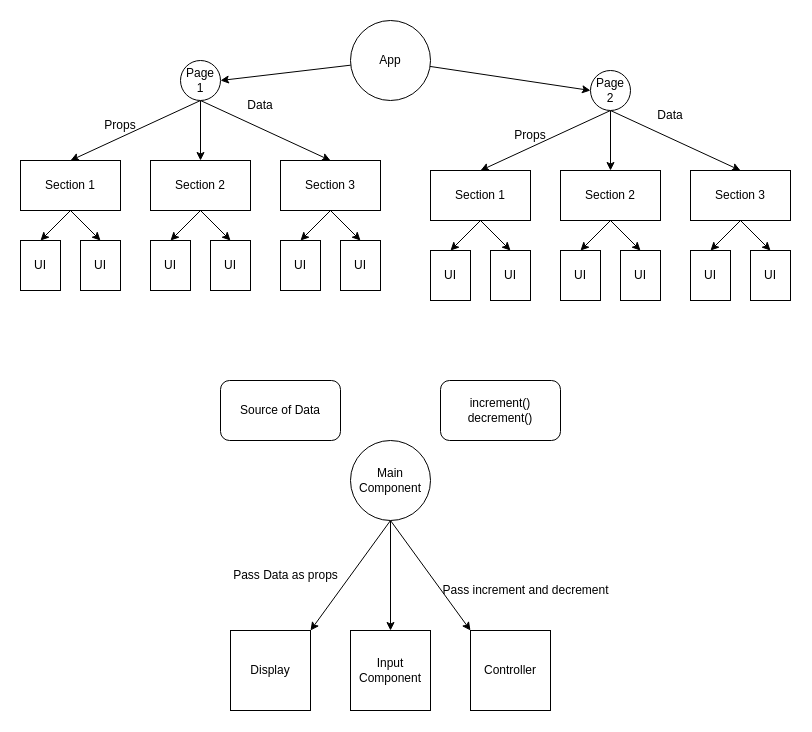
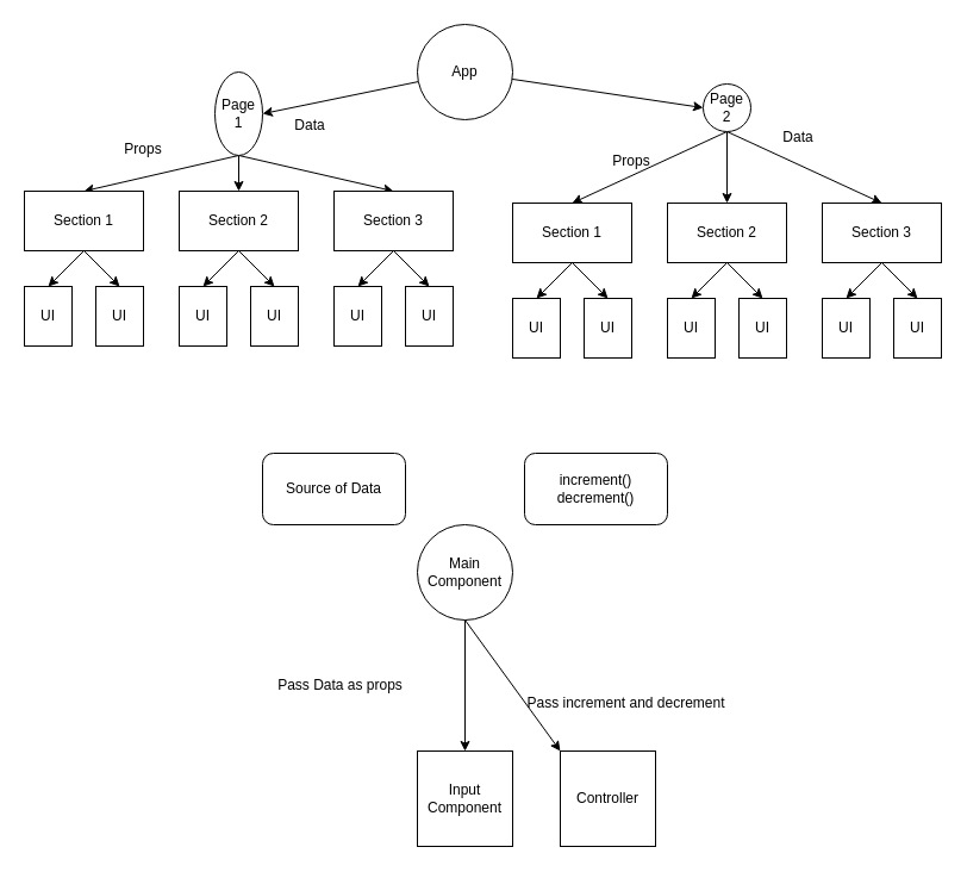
  <mxCell id="0" />
  <mxCell id="1" parent="0" />
  <mxCell id="2" style="edgeStyle=none;html=1;exitX=0.5;exitY=1;exitDx=0;exitDy=0;entryX=0.5;entryY=0;entryDx=0;entryDy=0;" parent="1" source="5" target="11" edge="1"><mxGeometry relative="1" as="geometry" /></mxCell>
  <mxCell id="3" style="edgeStyle=none;html=1;exitX=0.5;exitY=1;exitDx=0;exitDy=0;entryX=0.5;entryY=0;entryDx=0;entryDy=0;" parent="1" source="5" target="8" edge="1"><mxGeometry relative="1" as="geometry" /></mxCell>
  <mxCell id="4" style="edgeStyle=none;html=1;exitX=0.5;exitY=1;exitDx=0;exitDy=0;entryX=0.5;entryY=0;entryDx=0;entryDy=0;" parent="1" source="5" target="14" edge="1"><mxGeometry relative="1" as="geometry" /></mxCell>
- <mxCell id="5" value="Page 1" style="ellipse;whiteSpace=wrap;html=1;aspect=fixed;" parent="1" vertex="1"><mxGeometry x="180" y="60" width="40" height="40" as="geometry" /></mxCell>
+ <mxCell id="5" value="Page 1" style="ellipse;whiteSpace=wrap;html=1;aspect=fixed;" parent="1" vertex="1"><mxGeometry x="180" y="60" width="40" height="70" as="geometry" /></mxCell>
  <mxCell id="6" style="edgeStyle=none;html=1;exitX=0.5;exitY=1;exitDx=0;exitDy=0;entryX=0.5;entryY=0;entryDx=0;entryDy=0;" parent="1" source="8" target="15" edge="1"><mxGeometry relative="1" as="geometry" /></mxCell>
  <mxCell id="7" style="edgeStyle=none;html=1;exitX=0.5;exitY=1;exitDx=0;exitDy=0;entryX=0.5;entryY=0;entryDx=0;entryDy=0;" parent="1" source="8" target="16" edge="1"><mxGeometry relative="1" as="geometry" /></mxCell>
  <mxCell id="8" value="Section 1" style="rounded=0;whiteSpace=wrap;html=1;" parent="1" vertex="1"><mxGeometry x="20" y="160" width="100" height="50" as="geometry" /></mxCell>
  <mxCell id="9" style="edgeStyle=none;html=1;exitX=0.5;exitY=1;exitDx=0;exitDy=0;entryX=0.5;entryY=0;entryDx=0;entryDy=0;" parent="1" source="11" target="18" edge="1"><mxGeometry relative="1" as="geometry" /></mxCell>
  <mxCell id="10" style="edgeStyle=none;html=1;exitX=0.5;exitY=1;exitDx=0;exitDy=0;entryX=0.5;entryY=0;entryDx=0;entryDy=0;" parent="1" source="11" target="17" edge="1"><mxGeometry relative="1" as="geometry" /></mxCell>
  <mxCell id="11" value="Section 2" style="rounded=0;whiteSpace=wrap;html=1;" parent="1" vertex="1"><mxGeometry x="150" y="160" width="100" height="50" as="geometry" /></mxCell>
  <mxCell id="12" style="edgeStyle=none;html=1;exitX=0.5;exitY=1;exitDx=0;exitDy=0;entryX=0.5;entryY=0;entryDx=0;entryDy=0;" parent="1" source="14" target="19" edge="1"><mxGeometry relative="1" as="geometry" /></mxCell>
  <mxCell id="13" style="edgeStyle=none;html=1;exitX=0.5;exitY=1;exitDx=0;exitDy=0;entryX=0.5;entryY=0;entryDx=0;entryDy=0;" parent="1" source="14" target="20" edge="1"><mxGeometry relative="1" as="geometry" /></mxCell>
  <mxCell id="14" value="Section 3" style="rounded=0;whiteSpace=wrap;html=1;" parent="1" vertex="1"><mxGeometry x="280" y="160" width="100" height="50" as="geometry" /></mxCell>
  <mxCell id="15" value="UI" style="rounded=0;whiteSpace=wrap;html=1;" parent="1" vertex="1"><mxGeometry x="20" y="240" width="40" height="50" as="geometry" /></mxCell>
  <mxCell id="16" value="UI" style="rounded=0;whiteSpace=wrap;html=1;" parent="1" vertex="1"><mxGeometry x="80" y="240" width="40" height="50" as="geometry" /></mxCell>
  <mxCell id="17" value="UI" style="rounded=0;whiteSpace=wrap;html=1;" parent="1" vertex="1"><mxGeometry x="150" y="240" width="40" height="50" as="geometry" /></mxCell>
  <mxCell id="18" value="UI" style="rounded=0;whiteSpace=wrap;html=1;" parent="1" vertex="1"><mxGeometry x="210" y="240" width="40" height="50" as="geometry" /></mxCell>
  <mxCell id="19" value="UI" style="rounded=0;whiteSpace=wrap;html=1;" parent="1" vertex="1"><mxGeometry x="280" y="240" width="40" height="50" as="geometry" /></mxCell>
  <mxCell id="20" value="UI" style="rounded=0;whiteSpace=wrap;html=1;" parent="1" vertex="1"><mxGeometry x="340" y="240" width="40" height="50" as="geometry" /></mxCell>
  <mxCell id="21" value="Props" style="text;html=1;strokeColor=none;fillColor=none;align=center;verticalAlign=middle;whiteSpace=wrap;rounded=0;" parent="1" vertex="1"><mxGeometry x="90" y="110" width="60" height="30" as="geometry" /></mxCell>
  <mxCell id="22" value="Data" style="text;html=1;strokeColor=none;fillColor=none;align=center;verticalAlign=middle;whiteSpace=wrap;rounded=0;" parent="1" vertex="1"><mxGeometry x="230" y="90" width="60" height="30" as="geometry" /></mxCell>
  <mxCell id="23" style="edgeStyle=none;html=1;exitX=0.5;exitY=1;exitDx=0;exitDy=0;entryX=0.5;entryY=0;entryDx=0;entryDy=0;" parent="1" source="26" target="32" edge="1"><mxGeometry relative="1" as="geometry" /></mxCell>
  <mxCell id="24" style="edgeStyle=none;html=1;exitX=0.5;exitY=1;exitDx=0;exitDy=0;entryX=0.5;entryY=0;entryDx=0;entryDy=0;" parent="1" source="26" target="29" edge="1"><mxGeometry relative="1" as="geometry" /></mxCell>
  <mxCell id="25" style="edgeStyle=none;html=1;exitX=0.5;exitY=1;exitDx=0;exitDy=0;entryX=0.5;entryY=0;entryDx=0;entryDy=0;" parent="1" source="26" target="35" edge="1"><mxGeometry relative="1" as="geometry" /></mxCell>
  <mxCell id="26" value="Page 2" style="ellipse;whiteSpace=wrap;html=1;aspect=fixed;" parent="1" vertex="1"><mxGeometry x="590" y="70" width="40" height="40" as="geometry" /></mxCell>
  <mxCell id="27" style="edgeStyle=none;html=1;exitX=0.5;exitY=1;exitDx=0;exitDy=0;entryX=0.5;entryY=0;entryDx=0;entryDy=0;" parent="1" source="29" target="36" edge="1"><mxGeometry relative="1" as="geometry" /></mxCell>
  <mxCell id="28" style="edgeStyle=none;html=1;exitX=0.5;exitY=1;exitDx=0;exitDy=0;entryX=0.5;entryY=0;entryDx=0;entryDy=0;" parent="1" source="29" target="37" edge="1"><mxGeometry relative="1" as="geometry" /></mxCell>
  <mxCell id="29" value="Section 1" style="rounded=0;whiteSpace=wrap;html=1;" parent="1" vertex="1"><mxGeometry x="430" y="170" width="100" height="50" as="geometry" /></mxCell>
  <mxCell id="30" style="edgeStyle=none;html=1;exitX=0.5;exitY=1;exitDx=0;exitDy=0;entryX=0.5;entryY=0;entryDx=0;entryDy=0;" parent="1" source="32" target="39" edge="1"><mxGeometry relative="1" as="geometry" /></mxCell>
  <mxCell id="31" style="edgeStyle=none;html=1;exitX=0.5;exitY=1;exitDx=0;exitDy=0;entryX=0.5;entryY=0;entryDx=0;entryDy=0;" parent="1" source="32" target="38" edge="1"><mxGeometry relative="1" as="geometry" /></mxCell>
  <mxCell id="32" value="Section 2" style="rounded=0;whiteSpace=wrap;html=1;" parent="1" vertex="1"><mxGeometry x="560" y="170" width="100" height="50" as="geometry" /></mxCell>
  <mxCell id="33" style="edgeStyle=none;html=1;exitX=0.5;exitY=1;exitDx=0;exitDy=0;entryX=0.5;entryY=0;entryDx=0;entryDy=0;" parent="1" source="35" target="40" edge="1"><mxGeometry relative="1" as="geometry" /></mxCell>
  <mxCell id="34" style="edgeStyle=none;html=1;exitX=0.5;exitY=1;exitDx=0;exitDy=0;entryX=0.5;entryY=0;entryDx=0;entryDy=0;" parent="1" source="35" target="41" edge="1"><mxGeometry relative="1" as="geometry" /></mxCell>
  <mxCell id="35" value="Section 3" style="rounded=0;whiteSpace=wrap;html=1;" parent="1" vertex="1"><mxGeometry x="690" y="170" width="100" height="50" as="geometry" /></mxCell>
  <mxCell id="36" value="UI" style="rounded=0;whiteSpace=wrap;html=1;" parent="1" vertex="1"><mxGeometry x="430" y="250" width="40" height="50" as="geometry" /></mxCell>
  <mxCell id="37" value="UI" style="rounded=0;whiteSpace=wrap;html=1;" parent="1" vertex="1"><mxGeometry x="490" y="250" width="40" height="50" as="geometry" /></mxCell>
  <mxCell id="38" value="UI" style="rounded=0;whiteSpace=wrap;html=1;" parent="1" vertex="1"><mxGeometry x="560" y="250" width="40" height="50" as="geometry" /></mxCell>
  <mxCell id="39" value="UI" style="rounded=0;whiteSpace=wrap;html=1;" parent="1" vertex="1"><mxGeometry x="620" y="250" width="40" height="50" as="geometry" /></mxCell>
  <mxCell id="40" value="UI" style="rounded=0;whiteSpace=wrap;html=1;" parent="1" vertex="1"><mxGeometry x="690" y="250" width="40" height="50" as="geometry" /></mxCell>
  <mxCell id="41" value="UI" style="rounded=0;whiteSpace=wrap;html=1;" parent="1" vertex="1"><mxGeometry x="750" y="250" width="40" height="50" as="geometry" /></mxCell>
  <mxCell id="42" value="Props" style="text;html=1;strokeColor=none;fillColor=none;align=center;verticalAlign=middle;whiteSpace=wrap;rounded=0;" parent="1" vertex="1"><mxGeometry x="500" y="120" width="60" height="30" as="geometry" /></mxCell>
  <mxCell id="43" value="Data" style="text;html=1;strokeColor=none;fillColor=none;align=center;verticalAlign=middle;whiteSpace=wrap;rounded=0;" parent="1" vertex="1"><mxGeometry x="640" y="100" width="60" height="30" as="geometry" /></mxCell>
  <mxCell id="44" style="edgeStyle=none;html=1;entryX=1;entryY=0.5;entryDx=0;entryDy=0;" parent="1" source="47" target="5" edge="1"><mxGeometry relative="1" as="geometry" /></mxCell>
  <mxCell id="45" style="edgeStyle=none;html=1;entryX=0;entryY=0.5;entryDx=0;entryDy=0;" parent="1" source="47" target="26" edge="1"><mxGeometry relative="1" as="geometry" /></mxCell>
- <mxCell id="46" style="edgeStyle=none;html=1;exitX=0.5;exitY=1;exitDx=0;exitDy=0;entryX=1;entryY=0;entryDx=0;entryDy=0;entryPerimeter=0;rounded=1;" edge="1" parent="1" source="50" target="53"><mxGeometry relative="1" as="geometry" /></mxCell>
  <mxCell id="47" value="App" style="ellipse;whiteSpace=wrap;html=1;aspect=fixed;" parent="1" vertex="1"><mxGeometry x="350" y="20" width="80" height="80" as="geometry" /></mxCell>
  <mxCell id="48" style="edgeStyle=none;html=1;exitX=0.5;exitY=1;exitDx=0;exitDy=0;entryX=0;entryY=0;entryDx=0;entryDy=0;" edge="1" parent="1" source="50" target="54"><mxGeometry relative="1" as="geometry" /></mxCell>
  <mxCell id="49" style="edgeStyle=none;html=1;exitX=0.5;exitY=1;exitDx=0;exitDy=0;entryX=0.5;entryY=0;entryDx=0;entryDy=0;" edge="1" parent="1" source="50" target="57"><mxGeometry relative="1" as="geometry" /></mxCell>
  <mxCell id="50" value="Main Component" style="ellipse;whiteSpace=wrap;html=1;aspect=fixed;" vertex="1" parent="1"><mxGeometry x="350" y="440" width="80" height="80" as="geometry" /></mxCell>
  <mxCell id="51" value="Source of Data" style="rounded=1;whiteSpace=wrap;html=1;" vertex="1" parent="1"><mxGeometry x="220" y="380" width="120" height="60" as="geometry" /></mxCell>
  <mxCell id="52" value="increment()&lt;br&gt;decrement()" style="rounded=1;whiteSpace=wrap;html=1;" vertex="1" parent="1"><mxGeometry x="440" y="380" width="120" height="60" as="geometry" /></mxCell>
- <mxCell id="53" value="Display" style="whiteSpace=wrap;html=1;aspect=fixed;" vertex="1" parent="1"><mxGeometry x="230" y="630" width="80" height="80" as="geometry" /></mxCell>
  <mxCell id="54" value="Controller" style="whiteSpace=wrap;html=1;aspect=fixed;" vertex="1" parent="1"><mxGeometry x="470" y="630" width="80" height="80" as="geometry" /></mxCell>
  <mxCell id="55" value="Pass Data as props" style="text;html=1;align=center;verticalAlign=middle;resizable=0;points=[];autosize=1;strokeColor=none;fillColor=none;" vertex="1" parent="1"><mxGeometry x="220" y="560" width="130" height="30" as="geometry" /></mxCell>
  <mxCell id="56" value="Pass increment and decrement" style="text;html=1;align=center;verticalAlign=middle;resizable=0;points=[];autosize=1;strokeColor=none;fillColor=none;" vertex="1" parent="1"><mxGeometry x="430" y="575" width="190" height="30" as="geometry" /></mxCell>
  <mxCell id="57" value="Input&lt;br&gt;Component" style="whiteSpace=wrap;html=1;aspect=fixed;" vertex="1" parent="1"><mxGeometry x="350" y="630" width="80" height="80" as="geometry" /></mxCell>
